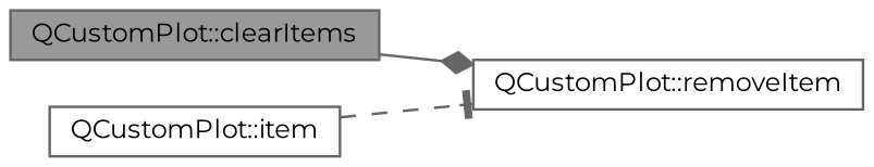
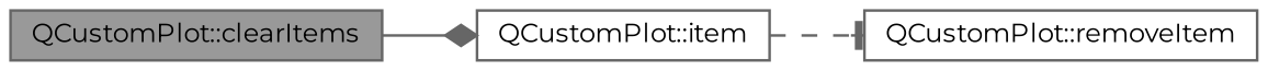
  digraph {
    fontname=Montserrat
    rankdir=LR
    node [color=grey40 fillcolor=white fontname=Montserrat fontsize=10 shape=box style=filled]
    edge [color=gray40 fontname=Montserrat fontsize=10 labelfontname=Helvetica labelfontsize=10]
    n1 [color=gray40 fillcolor=grey60 fontcolor=black height=0.2 label="QCustomPlot::clearItems" width=0.4]
    n2 [height=0.2 label="QCustomPlot::removeItem" width=0.4]
    n3 [height=0.2 label="QCustomPlot::item" width=0.4]
-   n1 -> n2 [arrowhead=diamond style=solid]
+   n1 -> n3 [arrowhead=diamond style=solid]
    n3 -> n2 [arrowhead=tee style=dashed]
  }
